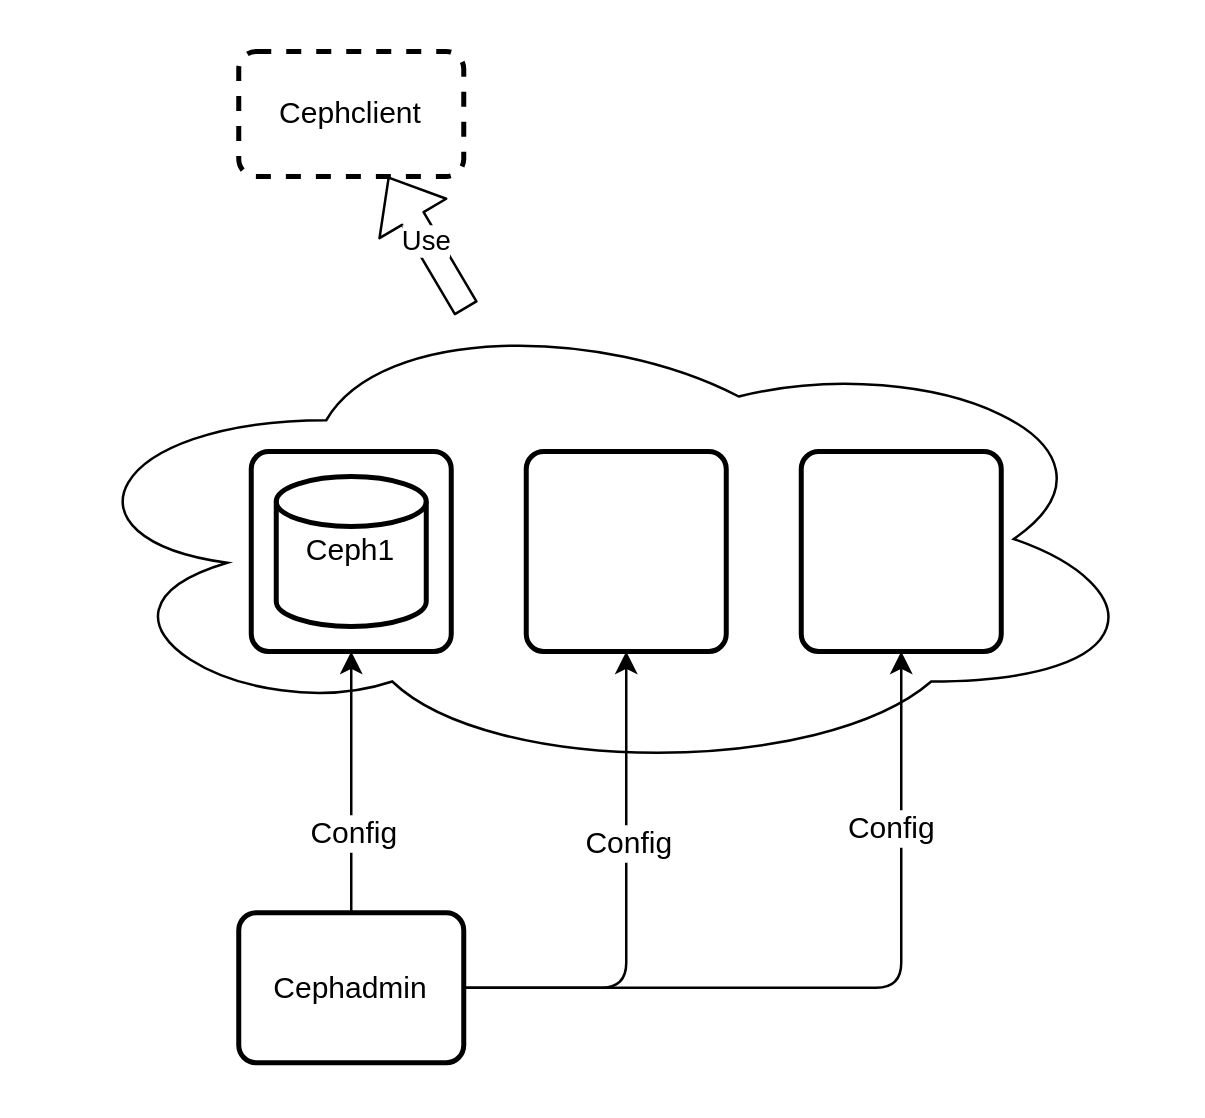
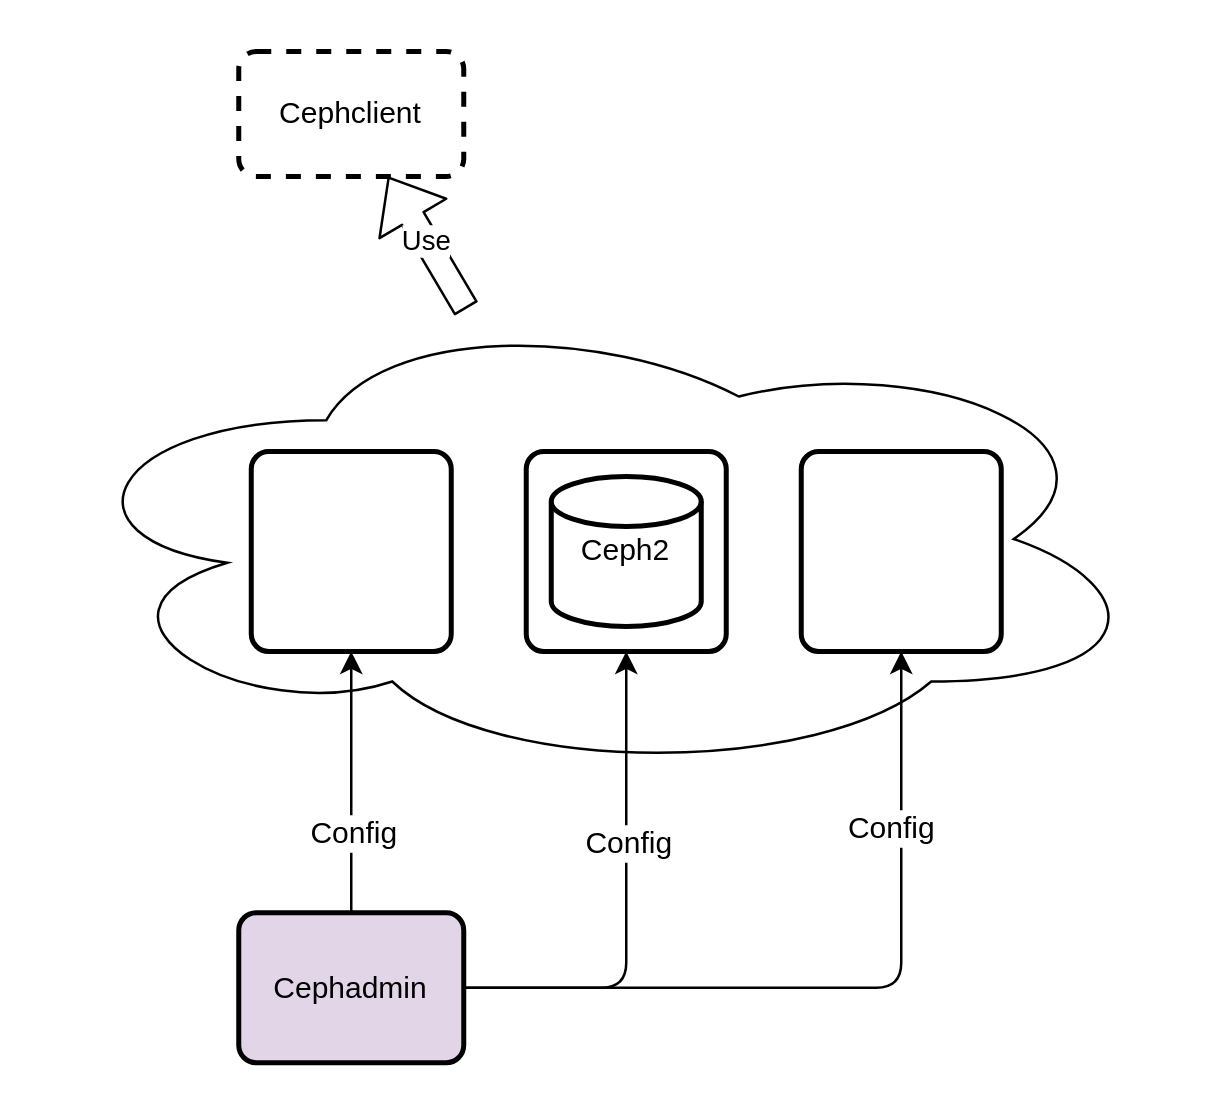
  <mxCell id="0" />
  <mxCell id="1" parent="0" />
- <mxCell id="2" value="Ceph1" style="strokeWidth=2;html=1;shape=mxgraph.flowchart.database;whiteSpace=wrap;" vertex="1" parent="1"><mxGeometry x="110" y="190" width="60" height="60" as="geometry" /></mxCell>
- <mxCell id="4" value="Cephadmin" style="rounded=1;whiteSpace=wrap;html=1;absoluteArcSize=1;arcSize=14;strokeWidth=2;" vertex="1" parent="1"><mxGeometry x="95" y="364.5" width="90" height="60" as="geometry" /></mxCell>
+ <mxCell id="3" value="Ceph2" style="strokeWidth=2;html=1;shape=mxgraph.flowchart.database;whiteSpace=wrap;" vertex="1" parent="1"><mxGeometry x="220" y="190" width="60" height="60" as="geometry" /></mxCell>
+ <mxCell id="4" value="Cephadmin" style="rounded=1;whiteSpace=wrap;html=1;absoluteArcSize=1;arcSize=14;strokeWidth=2;fillColor=#e1d5e7;" vertex="1" parent="1"><mxGeometry x="95" y="364.5" width="90" height="60" as="geometry" /></mxCell>
  <mxCell id="5" value="" style="endArrow=classic;html=1;edgeStyle=orthogonalEdgeStyle;entryX=0.5;entryY=1;entryDx=0;entryDy=0;" edge="1" parent="1" source="4" target="15"><mxGeometry width="50" height="50" relative="1" as="geometry"><mxPoint x="240.588" y="90" as="sourcePoint" /><mxPoint x="169.412" y="200" as="targetPoint" /></mxGeometry></mxCell>
  <mxCell id="6" value="Config" style="text;html=1;resizable=0;points=[];align=center;verticalAlign=middle;labelBackgroundColor=#ffffff;" vertex="1" connectable="0" parent="5"><mxGeometry x="0.168" y="-2" relative="1" as="geometry"><mxPoint x="-1.5" y="-6.5" as="offset" /></mxGeometry></mxCell>
  <mxCell id="7" value="" style="endArrow=classic;html=1;edgeStyle=orthogonalEdgeStyle;entryX=0.5;entryY=1;entryDx=0;entryDy=0;" edge="1" parent="1" source="4" target="16"><mxGeometry width="50" height="50" relative="1" as="geometry"><mxPoint x="250.588" y="100" as="sourcePoint" /><mxPoint x="179.412" y="210" as="targetPoint" /></mxGeometry></mxCell>
  <mxCell id="8" value="Config" style="text;html=1;resizable=0;points=[];align=center;verticalAlign=middle;labelBackgroundColor=#ffffff;" vertex="1" connectable="0" parent="7"><mxGeometry x="0.089" y="62" relative="1" as="geometry"><mxPoint x="1" y="-2.5" as="offset" /></mxGeometry></mxCell>
  <mxCell id="9" value="Cephclient" style="rounded=1;whiteSpace=wrap;html=1;absoluteArcSize=1;arcSize=14;strokeWidth=2;dashed=1;" vertex="1" parent="1"><mxGeometry x="95" y="20" width="90" height="50" as="geometry" /></mxCell>
  <mxCell id="10" value="" style="ellipse;shape=cloud;whiteSpace=wrap;html=1;fillColor=none;" vertex="1" parent="1"><mxGeometry x="20" y="120" width="440" height="190" as="geometry" /></mxCell>
  <mxCell id="11" value="" style="endArrow=classic;html=1;entryX=0.5;entryY=1;entryDx=0;entryDy=0;" edge="1" parent="1" source="4" target="14"><mxGeometry width="50" height="50" relative="1" as="geometry"><mxPoint x="140" y="90" as="sourcePoint" /><mxPoint x="140" y="190" as="targetPoint" /></mxGeometry></mxCell>
  <mxCell id="12" value="Config" style="text;html=1;resizable=0;points=[];align=center;verticalAlign=middle;labelBackgroundColor=#ffffff;" vertex="1" connectable="0" parent="11"><mxGeometry x="-0.447" relative="1" as="geometry"><mxPoint y="-3" as="offset" /></mxGeometry></mxCell>
  <mxCell id="13" value="Use" style="shape=flexArrow;endArrow=classic;html=1;" edge="1" parent="1" source="10" target="9"><mxGeometry width="50" height="50" relative="1" as="geometry"><mxPoint x="-20" y="260" as="sourcePoint" /><mxPoint x="30" y="210" as="targetPoint" /></mxGeometry></mxCell>
  <mxCell id="14" value="" style="rounded=1;whiteSpace=wrap;html=1;absoluteArcSize=1;arcSize=14;strokeWidth=2;fillColor=none;" vertex="1" parent="1"><mxGeometry x="100" y="180" width="80" height="80" as="geometry" /></mxCell>
  <mxCell id="15" value="" style="rounded=1;whiteSpace=wrap;html=1;absoluteArcSize=1;arcSize=14;strokeWidth=2;fillColor=none;" vertex="1" parent="1"><mxGeometry x="210" y="180" width="80" height="80" as="geometry" /></mxCell>
  <mxCell id="16" value="" style="rounded=1;whiteSpace=wrap;html=1;absoluteArcSize=1;arcSize=14;strokeWidth=2;fillColor=none;" vertex="1" parent="1"><mxGeometry x="320" y="180" width="80" height="80" as="geometry" /></mxCell>
